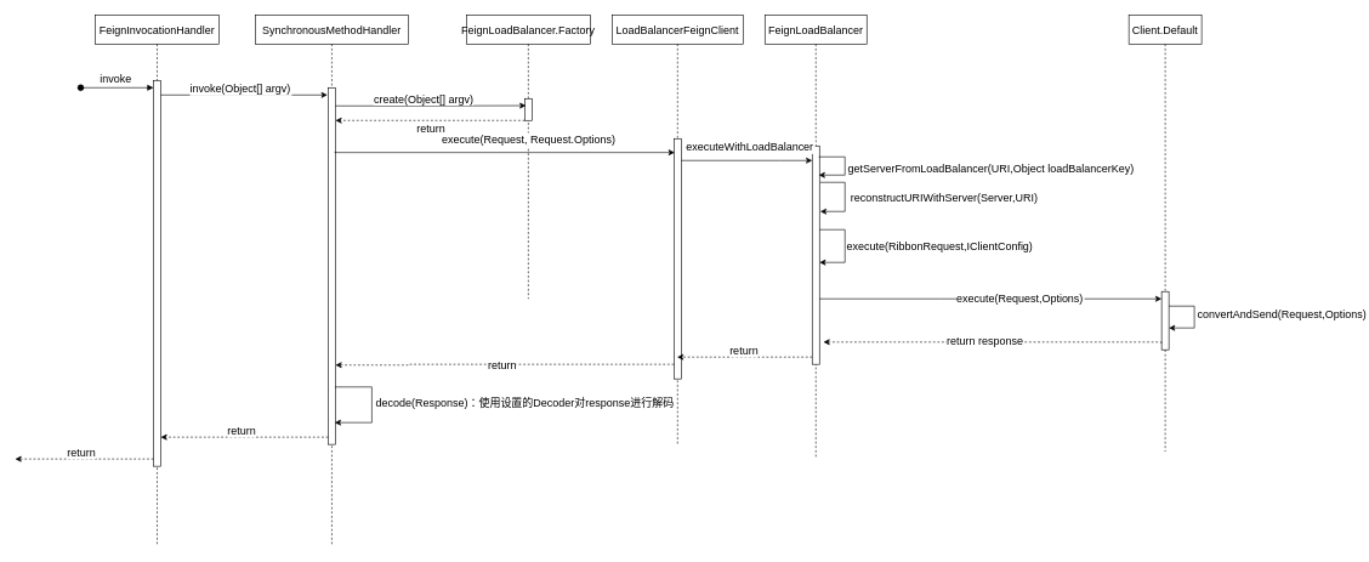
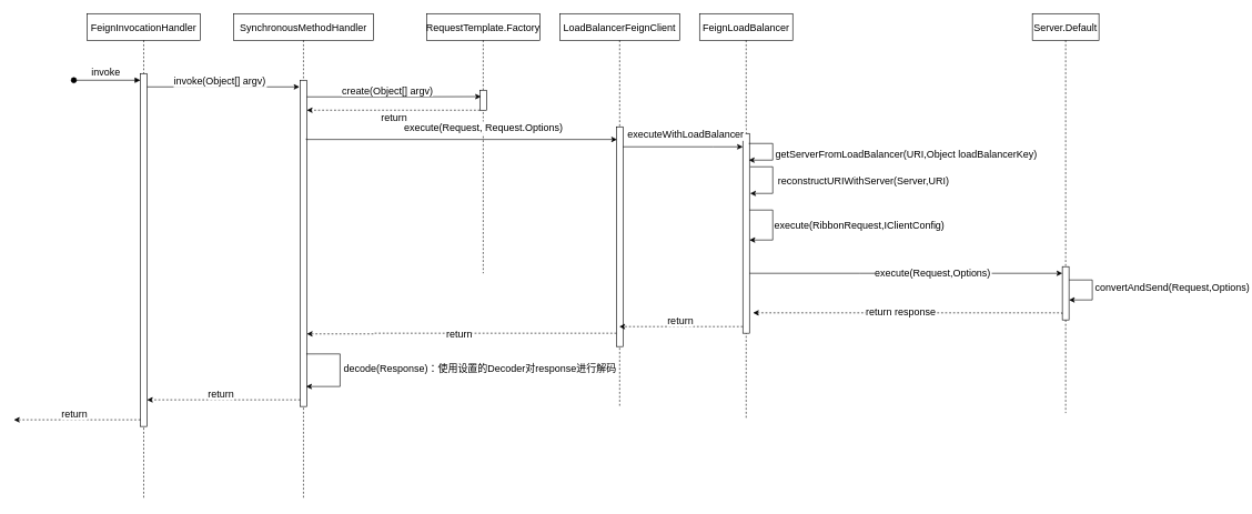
  <mxCell id="0" />
  <mxCell id="1" parent="0" />
  <mxCell id="2" value="FeignInvocationHandler" style="shape=umlLifeline;perimeter=lifelinePerimeter;whiteSpace=wrap;container=1;collapsible=0;recursiveResize=0;outlineConnect=0;fontSize=15;" vertex="1" parent="1"><mxGeometry x="130" y="20" width="170" height="730" as="geometry" /></mxCell>
  <mxCell id="3" value="" style="html=1;points=[];perimeter=orthogonalPerimeter;fontSize=15;" vertex="1" parent="2"><mxGeometry x="80" y="90" width="10" height="530" as="geometry" /></mxCell>
  <mxCell id="4" value="invoke" style="html=1;verticalAlign=bottom;startArrow=oval;endArrow=block;startSize=8;fontSize=15;" edge="1" target="3" parent="1"><mxGeometry x="-0.035" relative="1" as="geometry"><mxPoint x="110" y="120" as="sourcePoint" /><mxPoint as="offset" /></mxGeometry></mxCell>
  <mxCell id="5" value="SynchronousMethodHandler" style="shape=umlLifeline;perimeter=lifelinePerimeter;whiteSpace=wrap;container=1;collapsible=0;recursiveResize=0;outlineConnect=0;fontSize=15;" vertex="1" parent="1"><mxGeometry x="350" y="20" width="210" height="730" as="geometry" /></mxCell>
  <mxCell id="6" value="" style="html=1;points=[];perimeter=orthogonalPerimeter;fontSize=15;" vertex="1" parent="5"><mxGeometry x="100" y="100" width="10" height="490" as="geometry" /></mxCell>
  <mxCell id="7" style="edgeStyle=orthogonalEdgeStyle;rounded=0;orthogonalLoop=1;jettySize=auto;html=1;fontSize=15;exitX=0.92;exitY=0.839;exitDx=0;exitDy=0;exitPerimeter=0;" edge="1" parent="5" source="6"><mxGeometry relative="1" as="geometry"><mxPoint x="109" y="560" as="targetPoint" /><Array as="points"><mxPoint x="160" y="511" /><mxPoint x="160" y="560" /><mxPoint x="109" y="560" /></Array></mxGeometry></mxCell>
  <mxCell id="8" value="decode(Response)：使用设置的Decoder对response进行解码" style="edgeLabel;align=center;verticalAlign=middle;resizable=0;points=[];fontSize=15;" vertex="1" connectable="0" parent="7"><mxGeometry x="-0.157" y="2" relative="1" as="geometry"><mxPoint x="208" y="6.7" as="offset" /></mxGeometry></mxCell>
  <mxCell id="9" style="edgeStyle=orthogonalEdgeStyle;rounded=0;orthogonalLoop=1;jettySize=auto;html=1;fontSize=15;" edge="1" parent="1" source="3"><mxGeometry relative="1" as="geometry"><mxPoint x="449" y="130" as="targetPoint" /><Array as="points"><mxPoint x="449" y="130" /></Array></mxGeometry></mxCell>
  <mxCell id="10" value="invoke(Object[] argv)" style="edgeLabel;align=center;verticalAlign=middle;resizable=0;points=[];fontSize=15;" vertex="1" connectable="0" parent="9"><mxGeometry x="-0.1" y="-3" relative="1" as="geometry"><mxPoint x="6" y="-13" as="offset" /></mxGeometry></mxCell>
- <mxCell id="11" value="FeignLoadBalancer.Factory" style="shape=umlLifeline;perimeter=lifelinePerimeter;whiteSpace=wrap;container=1;collapsible=0;recursiveResize=0;outlineConnect=0;fontSize=15;" vertex="1" parent="1"><mxGeometry x="640" y="20" width="170" height="390" as="geometry" /></mxCell>
+ <mxCell id="11" value="RequestTemplate.Factory" style="shape=umlLifeline;perimeter=lifelinePerimeter;whiteSpace=wrap;container=1;collapsible=0;recursiveResize=0;outlineConnect=0;fontSize=15;" vertex="1" parent="1"><mxGeometry x="640" y="20" width="170" height="390" as="geometry" /></mxCell>
  <mxCell id="12" value="" style="html=1;points=[];perimeter=orthogonalPerimeter;fontSize=15;" vertex="1" parent="11"><mxGeometry x="80" y="115" width="10" height="30" as="geometry" /></mxCell>
  <mxCell id="13" style="edgeStyle=orthogonalEdgeStyle;rounded=0;orthogonalLoop=1;jettySize=auto;html=1;entryX=0.16;entryY=0.32;entryDx=0;entryDy=0;entryPerimeter=0;fontSize=15;" edge="1" parent="1" source="6" target="12"><mxGeometry relative="1" as="geometry"><Array as="points"><mxPoint x="570" y="145" /><mxPoint x="570" y="145" /></Array></mxGeometry></mxCell>
  <mxCell id="14" value="create(Object[] argv)" style="edgeLabel;align=center;verticalAlign=middle;resizable=0;points=[];fontSize=15;html=1;" vertex="1" connectable="0" parent="13"><mxGeometry x="-0.13" y="3" relative="1" as="geometry"><mxPoint x="6.01" y="-6.99" as="offset" /></mxGeometry></mxCell>
  <mxCell id="15" style="edgeStyle=orthogonalEdgeStyle;rounded=0;orthogonalLoop=1;jettySize=auto;html=1;fontSize=15;dashed=1;" edge="1" parent="1" source="12"><mxGeometry relative="1" as="geometry"><mxPoint x="460" y="165" as="targetPoint" /><Array as="points"><mxPoint x="660" y="165" /><mxPoint x="660" y="165" /></Array></mxGeometry></mxCell>
  <mxCell id="16" value="return" style="edgeLabel;html=1;align=center;verticalAlign=middle;resizable=0;points=[];fontSize=15;" vertex="1" connectable="0" parent="15"><mxGeometry x="-0.36" y="-1" relative="1" as="geometry"><mxPoint x="-47" y="11" as="offset" /></mxGeometry></mxCell>
  <mxCell id="17" value="LoadBalancerFeignClient" style="shape=umlLifeline;perimeter=lifelinePerimeter;whiteSpace=wrap;container=1;collapsible=0;recursiveResize=0;outlineConnect=0;fontSize=15;html=1;" vertex="1" parent="1"><mxGeometry x="840" y="20" width="180" height="590" as="geometry" /></mxCell>
  <mxCell id="18" value="" style="html=1;points=[];perimeter=orthogonalPerimeter;fontSize=15;" vertex="1" parent="17"><mxGeometry x="85" y="170" width="10" height="330" as="geometry" /></mxCell>
  <mxCell id="19" style="edgeStyle=orthogonalEdgeStyle;rounded=0;orthogonalLoop=1;jettySize=auto;html=1;fontSize=15;exitX=0.92;exitY=0.179;exitDx=0;exitDy=0;exitPerimeter=0;" edge="1" parent="1" source="6"><mxGeometry relative="1" as="geometry"><mxPoint x="926" y="209" as="targetPoint" /><Array as="points"><mxPoint x="459" y="209" /></Array></mxGeometry></mxCell>
  <mxCell id="20" value="execute(Request, Request.Options)" style="edgeLabel;align=center;verticalAlign=middle;resizable=0;points=[];fontSize=15;" vertex="1" connectable="0" parent="19"><mxGeometry x="0.726" y="-1" relative="1" as="geometry"><mxPoint x="-136.6" y="-20.39" as="offset" /></mxGeometry></mxCell>
  <mxCell id="21" value="FeignLoadBalancer" style="shape=umlLifeline;perimeter=lifelinePerimeter;whiteSpace=wrap;container=1;collapsible=0;recursiveResize=0;outlineConnect=0;fontSize=15;" vertex="1" parent="1"><mxGeometry x="1050" y="20" width="140" height="610" as="geometry" /></mxCell>
  <mxCell id="22" value="" style="html=1;points=[];perimeter=orthogonalPerimeter;fontSize=15;" vertex="1" parent="21"><mxGeometry x="65" y="180" width="10" height="300" as="geometry" /></mxCell>
  <mxCell id="23" style="edgeStyle=orthogonalEdgeStyle;rounded=0;orthogonalLoop=1;jettySize=auto;html=1;fontSize=15;" edge="1" parent="21"><mxGeometry relative="1" as="geometry"><mxPoint x="76" y="230" as="sourcePoint" /><mxPoint x="76" y="270" as="targetPoint" /><Array as="points"><mxPoint x="110" y="230" /><mxPoint x="110" y="270" /><mxPoint x="76" y="270" /></Array></mxGeometry></mxCell>
  <mxCell id="24" value="reconstructURIWithServer(Server,URI)" style="edgeLabel;align=center;verticalAlign=middle;resizable=0;points=[];fontSize=15;" vertex="1" connectable="0" parent="23"><mxGeometry x="0.199" y="-4" relative="1" as="geometry"><mxPoint x="140" y="-11" as="offset" /></mxGeometry></mxCell>
  <mxCell id="25" style="edgeStyle=orthogonalEdgeStyle;rounded=0;orthogonalLoop=1;jettySize=auto;html=1;fontSize=15;" edge="1" parent="21"><mxGeometry relative="1" as="geometry"><mxPoint x="74" y="195" as="sourcePoint" /><mxPoint x="74" y="220" as="targetPoint" /><Array as="points"><mxPoint x="110" y="195" /><mxPoint x="110" y="220" /><mxPoint x="74" y="220" /></Array></mxGeometry></mxCell>
  <mxCell id="26" value="getServerFromLoadBalancer(URI,Object loadBalancerKey)" style="edgeLabel;align=center;verticalAlign=middle;resizable=0;points=[];fontSize=15;" vertex="1" connectable="0" parent="25"><mxGeometry x="0.228" relative="1" as="geometry"><mxPoint x="200.2" y="-10" as="offset" /></mxGeometry></mxCell>
  <mxCell id="27" style="edgeStyle=orthogonalEdgeStyle;rounded=0;orthogonalLoop=1;jettySize=auto;html=1;fontSize=15;" edge="1" parent="21" source="22" target="22"><mxGeometry relative="1" as="geometry"><Array as="points"><mxPoint x="110" y="295" /><mxPoint x="110" y="340" /></Array></mxGeometry></mxCell>
  <mxCell id="28" value="execute(RibbonRequest,IClientConfig)" style="edgeLabel;align=center;verticalAlign=middle;resizable=0;points=[];fontSize=15;" vertex="1" connectable="0" parent="27"><mxGeometry x="-0.261" relative="1" as="geometry"><mxPoint x="130" y="14" as="offset" /></mxGeometry></mxCell>
  <mxCell id="29" style="edgeStyle=orthogonalEdgeStyle;rounded=0;orthogonalLoop=1;jettySize=auto;html=1;fontSize=15;" edge="1" parent="1" source="18" target="22"><mxGeometry relative="1" as="geometry"><Array as="points"><mxPoint x="1070" y="220" /><mxPoint x="1070" y="220" /></Array></mxGeometry></mxCell>
  <mxCell id="30" value="executeWithLoadBalancer" style="edgeLabel;align=center;verticalAlign=middle;resizable=0;points=[];fontSize=15;" vertex="1" connectable="0" parent="29"><mxGeometry x="-0.139" y="-3" relative="1" as="geometry"><mxPoint x="17" y="-23" as="offset" /></mxGeometry></mxCell>
- <mxCell id="31" value="Client.Default" style="shape=umlLifeline;perimeter=lifelinePerimeter;whiteSpace=wrap;container=1;collapsible=0;recursiveResize=0;outlineConnect=0;fontSize=15;" vertex="1" parent="1"><mxGeometry x="1550" y="20" width="100" height="600" as="geometry" /></mxCell>
+ <mxCell id="31" value="Server.Default" style="shape=umlLifeline;perimeter=lifelinePerimeter;whiteSpace=wrap;container=1;collapsible=0;recursiveResize=0;outlineConnect=0;fontSize=15;" vertex="1" parent="1"><mxGeometry x="1550" y="20" width="100" height="600" as="geometry" /></mxCell>
  <mxCell id="32" value="" style="html=1;points=[];perimeter=orthogonalPerimeter;fontSize=15;" vertex="1" parent="31"><mxGeometry x="45" y="380" width="10" height="80" as="geometry" /></mxCell>
  <mxCell id="33" style="edgeStyle=orthogonalEdgeStyle;rounded=0;orthogonalLoop=1;jettySize=auto;html=1;fontSize=15;" edge="1" parent="31" source="32" target="32"><mxGeometry relative="1" as="geometry"><Array as="points"><mxPoint x="90" y="400" /><mxPoint x="70" y="430" /></Array></mxGeometry></mxCell>
  <mxCell id="34" value="convertAndSend(Request,Options)" style="edgeLabel;align=center;verticalAlign=middle;resizable=0;points=[];fontSize=15;" vertex="1" connectable="0" parent="33"><mxGeometry x="0.272" y="-1" relative="1" as="geometry"><mxPoint x="121" y="-19" as="offset" /></mxGeometry></mxCell>
  <mxCell id="35" style="edgeStyle=orthogonalEdgeStyle;rounded=0;orthogonalLoop=1;jettySize=auto;html=1;fontSize=15;" edge="1" parent="1" source="22" target="32"><mxGeometry relative="1" as="geometry"><Array as="points"><mxPoint x="1290" y="410" /><mxPoint x="1290" y="410" /></Array></mxGeometry></mxCell>
  <mxCell id="36" value="execute(Request,Options)" style="edgeLabel;align=center;verticalAlign=middle;resizable=0;points=[];fontSize=15;" vertex="1" connectable="0" parent="35"><mxGeometry x="0.171" y="2" relative="1" as="geometry"><mxPoint as="offset" /></mxGeometry></mxCell>
  <mxCell id="37" style="edgeStyle=orthogonalEdgeStyle;rounded=0;orthogonalLoop=1;jettySize=auto;html=1;fontSize=15;dashed=1;entryX=1.54;entryY=0.898;entryDx=0;entryDy=0;entryPerimeter=0;exitX=-0.06;exitY=0.887;exitDx=0;exitDy=0;exitPerimeter=0;" edge="1" parent="1" source="32" target="22"><mxGeometry relative="1" as="geometry"><mxPoint x="1580" y="570" as="sourcePoint" /><mxPoint x="1170" y="470" as="targetPoint" /><Array as="points"><mxPoint x="1594" y="469" /></Array></mxGeometry></mxCell>
  <mxCell id="38" value="return response" style="edgeLabel;html=1;align=center;verticalAlign=middle;resizable=0;points=[];fontSize=15;" vertex="1" connectable="0" parent="37"><mxGeometry x="0.049" y="-2" relative="1" as="geometry"><mxPoint as="offset" /></mxGeometry></mxCell>
  <mxCell id="39" style="edgeStyle=orthogonalEdgeStyle;rounded=0;orthogonalLoop=1;jettySize=auto;html=1;dashed=1;fontSize=15;" edge="1" parent="1" source="22" target="17"><mxGeometry relative="1" as="geometry"><Array as="points"><mxPoint x="1030" y="490" /><mxPoint x="1030" y="490" /></Array></mxGeometry></mxCell>
  <mxCell id="40" value="return" style="edgeLabel;html=1;align=center;verticalAlign=middle;resizable=0;points=[];fontSize=15;" vertex="1" connectable="0" parent="39"><mxGeometry x="-0.385" y="2" relative="1" as="geometry"><mxPoint x="-38" y="-12" as="offset" /></mxGeometry></mxCell>
  <mxCell id="41" style="edgeStyle=orthogonalEdgeStyle;rounded=0;orthogonalLoop=1;jettySize=auto;html=1;dashed=1;fontSize=15;" edge="1" parent="1" source="18" target="6"><mxGeometry relative="1" as="geometry"><mxPoint x="500" y="504" as="targetPoint" /><Array as="points"><mxPoint x="560" y="500" /><mxPoint x="560" y="501" /></Array></mxGeometry></mxCell>
  <mxCell id="42" value="return" style="edgeLabel;html=1;align=center;verticalAlign=middle;resizable=0;points=[];fontSize=15;" vertex="1" connectable="0" parent="41"><mxGeometry x="-0.341" y="-2" relative="1" as="geometry"><mxPoint x="-83" y="2" as="offset" /></mxGeometry></mxCell>
  <mxCell id="43" style="edgeStyle=orthogonalEdgeStyle;rounded=0;orthogonalLoop=1;jettySize=auto;html=1;fontSize=15;dashed=1;" edge="1" parent="1"><mxGeometry relative="1" as="geometry"><mxPoint x="450" y="600" as="sourcePoint" /><mxPoint x="220" y="600" as="targetPoint" /><Array as="points"><mxPoint x="280" y="600" /><mxPoint x="280" y="600" /></Array></mxGeometry></mxCell>
  <mxCell id="44" value="return" style="edgeLabel;html=1;align=center;verticalAlign=middle;resizable=0;points=[];fontSize=15;" vertex="1" connectable="0" parent="43"><mxGeometry x="-0.249" y="4" relative="1" as="geometry"><mxPoint x="-34" y="-14" as="offset" /></mxGeometry></mxCell>
  <mxCell id="45" style="edgeStyle=orthogonalEdgeStyle;rounded=0;orthogonalLoop=1;jettySize=auto;html=1;dashed=1;fontSize=15;" edge="1" parent="1" source="3"><mxGeometry relative="1" as="geometry"><mxPoint x="20" y="630" as="targetPoint" /><Array as="points"><mxPoint x="40" y="630" /></Array></mxGeometry></mxCell>
  <mxCell id="46" value="return" style="edgeLabel;html=1;align=center;verticalAlign=middle;resizable=0;points=[];fontSize=15;" vertex="1" connectable="0" parent="45"><mxGeometry x="0.24" y="2" relative="1" as="geometry"><mxPoint x="18" y="-12" as="offset" /></mxGeometry></mxCell>
